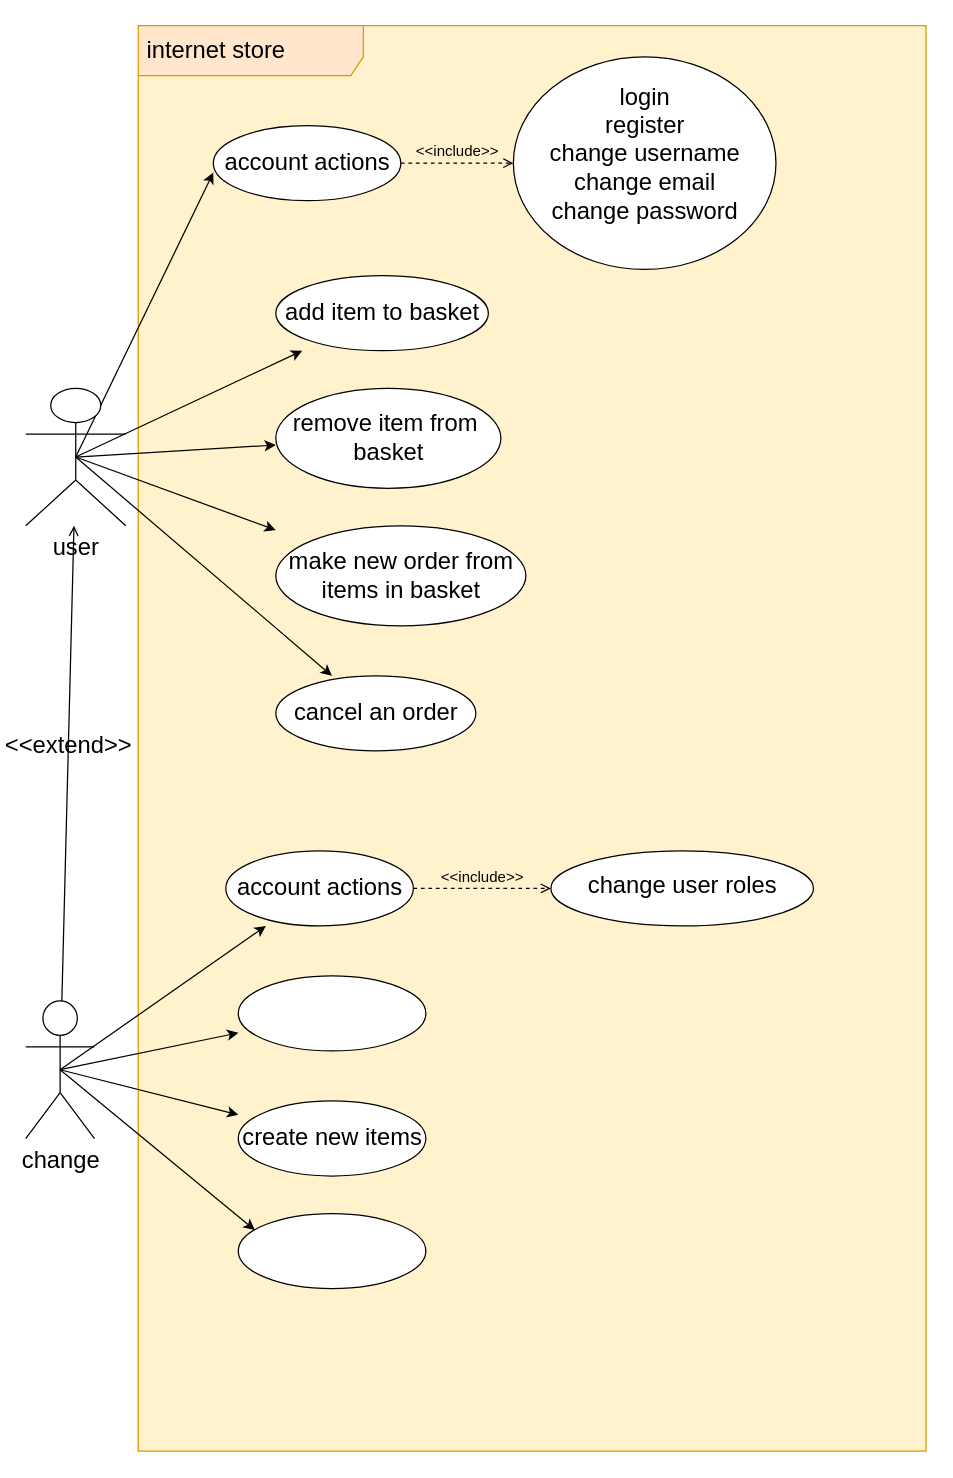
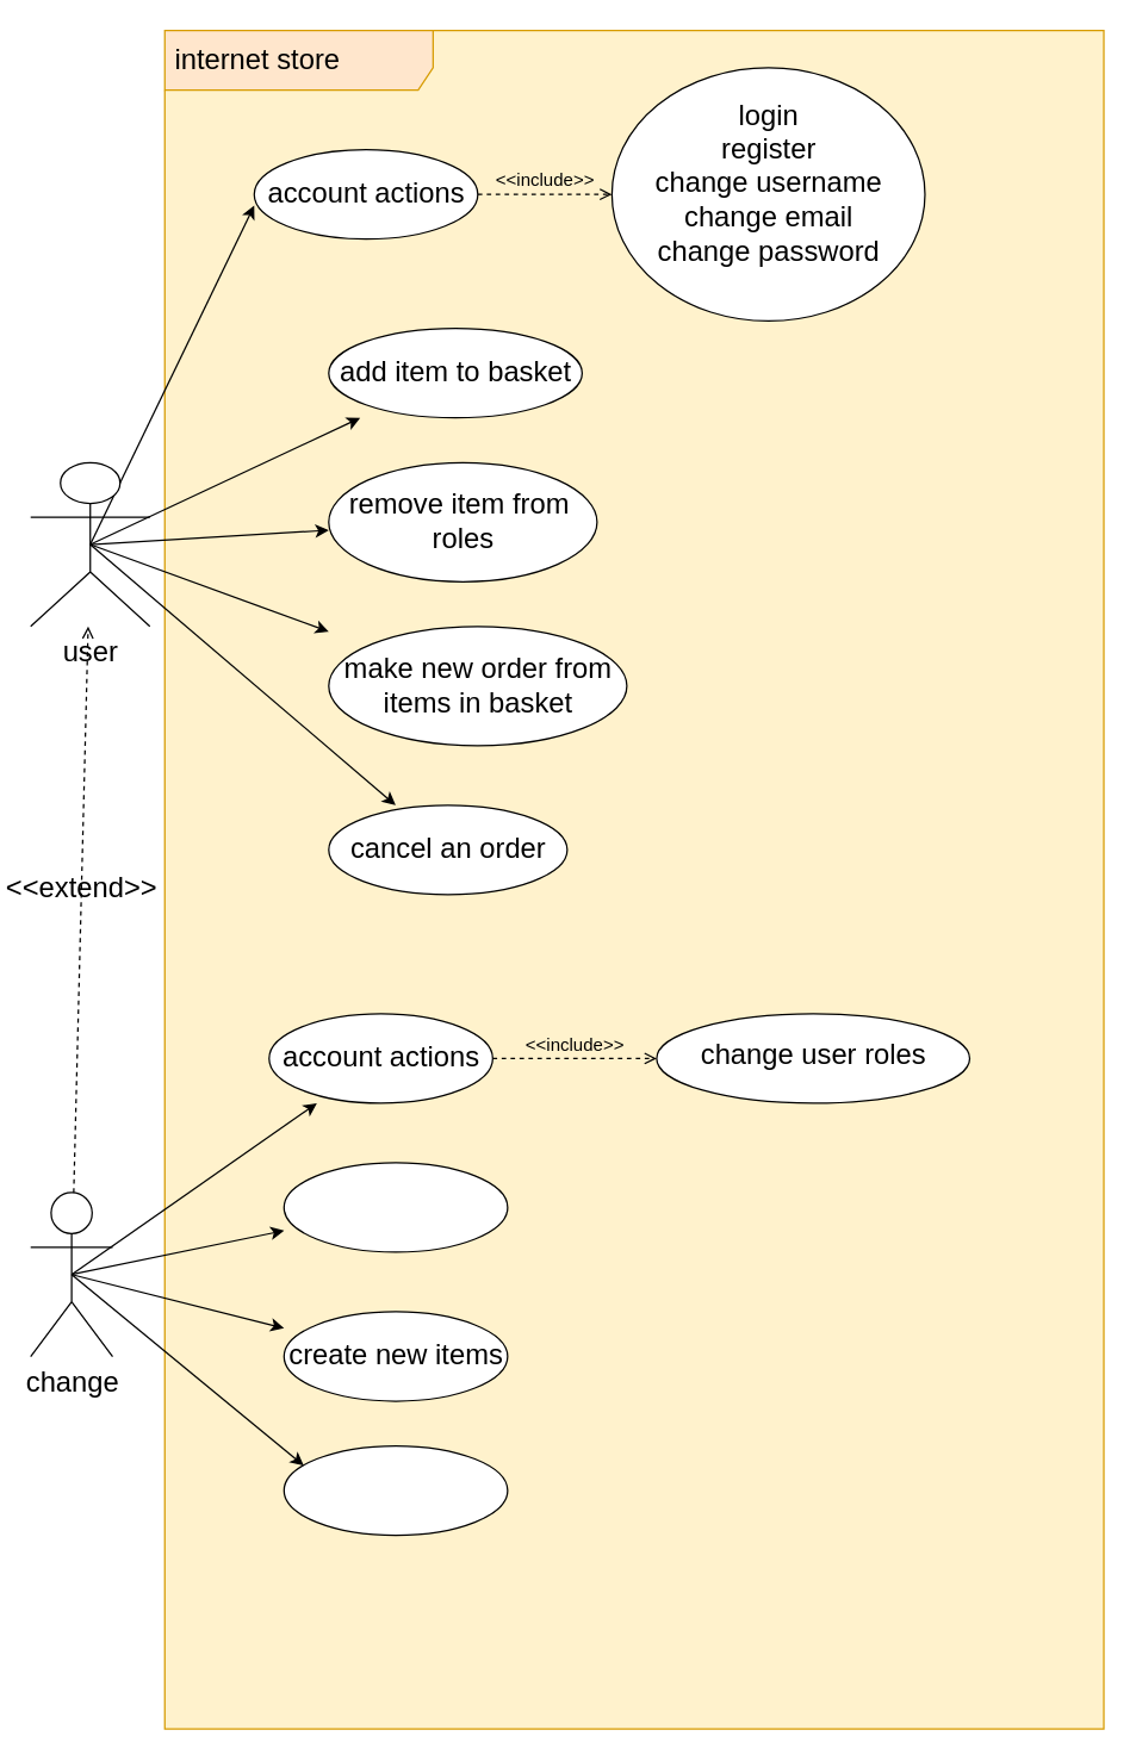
  <mxCell id="0" />
  <mxCell id="1" parent="0" />
  <mxCell id="2" value="internet store" style="shape=umlFrame;whiteSpace=wrap;html=1;width=180;height=40;boundedLbl=1;verticalAlign=middle;align=left;spacingLeft=5;fillColor=#ffe6cc;strokeColor=#d79b00;swimlaneFillColor=#FFF2CC;fontSize=19;" parent="1" vertex="1"><mxGeometry x="110" y="20" width="630" height="1140" as="geometry" /></mxCell>
  <mxCell id="3" style="rounded=0;orthogonalLoop=1;jettySize=auto;html=1;exitX=0.5;exitY=0.5;exitDx=0;exitDy=0;exitPerimeter=0;fontSize=19;entryX=0;entryY=1;entryDx=0;entryDy=0;" parent="1" source="7" target="14" edge="1"><mxGeometry relative="1" as="geometry" /></mxCell>
  <mxCell id="4" style="edgeStyle=none;rounded=0;orthogonalLoop=1;jettySize=auto;html=1;exitX=0.5;exitY=0.5;exitDx=0;exitDy=0;exitPerimeter=0;fontSize=12;" parent="1" source="7" target="19" edge="1"><mxGeometry relative="1" as="geometry" /></mxCell>
  <mxCell id="5" style="edgeStyle=none;rounded=0;orthogonalLoop=1;jettySize=auto;html=1;exitX=0.5;exitY=0.5;exitDx=0;exitDy=0;exitPerimeter=0;fontSize=12;" parent="1" source="7" target="24" edge="1"><mxGeometry relative="1" as="geometry" /></mxCell>
  <mxCell id="6" style="edgeStyle=none;rounded=0;orthogonalLoop=1;jettySize=auto;html=1;exitX=0.5;exitY=0.5;exitDx=0;exitDy=0;exitPerimeter=0;fontSize=12;" parent="1" source="7" target="26" edge="1"><mxGeometry relative="1" as="geometry" /></mxCell>
  <mxCell id="7" value="user" style="shape=umlActor;verticalLabelPosition=bottom;verticalAlign=top;html=1;outlineConnect=0;fontSize=19;" parent="1" vertex="1"><mxGeometry x="20" y="310" width="80" height="110" as="geometry" /></mxCell>
  <mxCell id="8" style="edgeStyle=none;rounded=0;orthogonalLoop=1;jettySize=auto;html=1;exitX=0.5;exitY=0.5;exitDx=0;exitDy=0;exitPerimeter=0;fontSize=12;" parent="1" source="12" target="28" edge="1"><mxGeometry relative="1" as="geometry" /></mxCell>
  <mxCell id="9" style="edgeStyle=none;rounded=0;orthogonalLoop=1;jettySize=auto;html=1;exitX=0.5;exitY=0.5;exitDx=0;exitDy=0;exitPerimeter=0;fontSize=12;" parent="1" source="12" target="33" edge="1"><mxGeometry relative="1" as="geometry" /></mxCell>
  <mxCell id="10" style="edgeStyle=none;rounded=0;orthogonalLoop=1;jettySize=auto;html=1;exitX=0.5;exitY=0.5;exitDx=0;exitDy=0;exitPerimeter=0;fontSize=12;" parent="1" source="12" target="34" edge="1"><mxGeometry relative="1" as="geometry" /></mxCell>
  <mxCell id="11" style="edgeStyle=none;rounded=0;orthogonalLoop=1;jettySize=auto;html=1;exitX=0.5;exitY=0.5;exitDx=0;exitDy=0;exitPerimeter=0;entryX=0.088;entryY=0.221;entryDx=0;entryDy=0;entryPerimeter=0;fontSize=12;" parent="1" source="12" target="36" edge="1"><mxGeometry relative="1" as="geometry" /></mxCell>
  <mxCell id="12" value="change&lt;br style=&quot;font-size: 19px;&quot;&gt;" style="shape=umlActor;verticalLabelPosition=bottom;verticalAlign=top;html=1;outlineConnect=0;fontSize=19;" parent="1" vertex="1"><mxGeometry x="20" y="800" width="55" height="110" as="geometry" /></mxCell>
  <mxCell id="13" value="" style="shape=ellipse;container=1;horizontal=1;horizontalStack=0;resizeParent=1;resizeParentMax=0;resizeLast=0;html=1;dashed=0;collapsible=0;fontSize=19;gradientColor=none;" parent="1" vertex="1"><mxGeometry x="170" y="100" width="150" height="60" as="geometry" /></mxCell>
  <mxCell id="14" value="account actions" style="html=1;strokeColor=none;fillColor=none;align=center;verticalAlign=middle;rotatable=0;fontSize=19;" parent="13" vertex="1"><mxGeometry y="22.5" width="150" height="15" as="geometry" /></mxCell>
- <mxCell id="15" value="&amp;lt;&amp;lt;extend&amp;gt;&amp;gt;" style="html=1;verticalAlign=bottom;labelBackgroundColor=none;endArrow=open;endFill=0;dashed=0;rounded=0;fontSize=19;" parent="1" source="12" target="7" edge="1"><mxGeometry width="160" relative="1" as="geometry"><mxPoint x="0" y="404.23" as="sourcePoint" /><mxPoint x="160" y="404.23" as="targetPoint" /></mxGeometry></mxCell>
+ <mxCell id="15" value="&amp;lt;&amp;lt;extend&amp;gt;&amp;gt;" style="html=1;verticalAlign=bottom;labelBackgroundColor=none;endArrow=open;endFill=0;dashed=1;rounded=0;fontSize=19;" parent="1" source="12" target="7" edge="1"><mxGeometry width="160" relative="1" as="geometry"><mxPoint x="0" y="404.23" as="sourcePoint" /><mxPoint x="160" y="404.23" as="targetPoint" /></mxGeometry></mxCell>
  <mxCell id="16" value="" style="shape=ellipse;container=1;horizontal=1;horizontalStack=0;resizeParent=1;resizeParentMax=0;resizeLast=0;html=1;dashed=0;collapsible=0;fontSize=12;gradientColor=none;" parent="1" vertex="1"><mxGeometry x="410" y="45" width="210" height="170" as="geometry" /></mxCell>
  <mxCell id="17" value="login&lt;br&gt;register&lt;br&gt;change username&lt;br&gt;change email&lt;br&gt;change password" style="html=1;strokeColor=none;fillColor=none;align=center;verticalAlign=middle;rotatable=0;fontSize=19;" parent="16" vertex="1"><mxGeometry y="0.001" width="210.0" height="156.339" as="geometry" /></mxCell>
  <mxCell id="18" value="&amp;lt;&amp;lt;include&amp;gt;&amp;gt;" style="html=1;verticalAlign=bottom;labelBackgroundColor=none;endArrow=open;endFill=0;dashed=1;rounded=0;fontSize=12;" parent="1" source="13" target="16" edge="1"><mxGeometry width="160" relative="1" as="geometry"><mxPoint x="380" y="109.574" as="sourcePoint" /><mxPoint x="500" y="124.894" as="targetPoint" /></mxGeometry></mxCell>
  <mxCell id="19" value="" style="shape=ellipse;container=1;horizontal=1;horizontalStack=0;resizeParent=1;resizeParentMax=0;resizeLast=0;html=1;dashed=0;collapsible=0;fontSize=19;gradientColor=none;" parent="1" vertex="1"><mxGeometry x="220" y="220" width="170" height="60" as="geometry" /></mxCell>
  <mxCell id="20" value="add item to basket" style="html=1;strokeColor=none;fillColor=none;align=center;verticalAlign=middle;rotatable=0;fontSize=19;" parent="19" vertex="1"><mxGeometry y="22.5" width="170" height="15" as="geometry" /></mxCell>
  <mxCell id="21" value="" style="shape=ellipse;container=1;horizontal=1;horizontalStack=0;resizeParent=1;resizeParentMax=0;resizeLast=0;html=1;dashed=0;collapsible=0;fontSize=19;gradientColor=none;" parent="1" vertex="1"><mxGeometry x="220" y="310" width="180" height="80" as="geometry" /></mxCell>
- <mxCell id="22" value="remove item from&amp;nbsp;&lt;br&gt;basket" style="html=1;strokeColor=none;fillColor=none;align=center;verticalAlign=middle;rotatable=0;fontSize=19;" parent="21" vertex="1"><mxGeometry y="30" width="180" height="20" as="geometry" /></mxCell>
+ <mxCell id="22" value="remove item from&amp;nbsp;&lt;br&gt;roles" style="html=1;strokeColor=none;fillColor=none;align=center;verticalAlign=middle;rotatable=0;fontSize=19;" parent="21" vertex="1"><mxGeometry y="30" width="180" height="20" as="geometry" /></mxCell>
  <mxCell id="23" style="edgeStyle=none;rounded=0;orthogonalLoop=1;jettySize=auto;html=1;exitX=0.5;exitY=0.5;exitDx=0;exitDy=0;exitPerimeter=0;fontSize=12;" parent="1" source="7" target="21" edge="1"><mxGeometry relative="1" as="geometry"><mxPoint x="57.5" y="375" as="sourcePoint" /><mxPoint x="247.826" y="290" as="targetPoint" /></mxGeometry></mxCell>
  <mxCell id="24" value="" style="shape=ellipse;container=1;horizontal=1;horizontalStack=0;resizeParent=1;resizeParentMax=0;resizeLast=0;html=1;dashed=0;collapsible=0;fontSize=19;gradientColor=none;" parent="1" vertex="1"><mxGeometry x="220" y="420" width="200" height="80" as="geometry" /></mxCell>
  <mxCell id="25" value="make new order from&lt;br&gt;items in basket" style="html=1;strokeColor=none;fillColor=none;align=center;verticalAlign=middle;rotatable=0;fontSize=19;" parent="24" vertex="1"><mxGeometry y="30" width="200" height="20" as="geometry" /></mxCell>
  <mxCell id="26" value="" style="shape=ellipse;container=1;horizontal=1;horizontalStack=0;resizeParent=1;resizeParentMax=0;resizeLast=0;html=1;dashed=0;collapsible=0;fontSize=19;gradientColor=none;" parent="1" vertex="1"><mxGeometry x="220" y="540" width="160" height="60" as="geometry" /></mxCell>
  <mxCell id="27" value="cancel an order" style="html=1;strokeColor=none;fillColor=none;align=center;verticalAlign=middle;rotatable=0;fontSize=19;" parent="26" vertex="1"><mxGeometry y="22.5" width="160" height="15" as="geometry" /></mxCell>
  <mxCell id="28" value="" style="shape=ellipse;container=1;horizontal=1;horizontalStack=0;resizeParent=1;resizeParentMax=0;resizeLast=0;html=1;dashed=0;collapsible=0;fontSize=19;gradientColor=none;" parent="1" vertex="1"><mxGeometry x="180" y="680" width="150" height="60" as="geometry" /></mxCell>
  <mxCell id="29" value="account actions" style="html=1;strokeColor=none;fillColor=none;align=center;verticalAlign=middle;rotatable=0;fontSize=19;" parent="28" vertex="1"><mxGeometry y="22.5" width="150" height="15" as="geometry" /></mxCell>
  <mxCell id="30" value="" style="shape=ellipse;container=1;horizontal=1;horizontalStack=0;resizeParent=1;resizeParentMax=0;resizeLast=0;html=1;dashed=0;collapsible=0;fontSize=12;gradientColor=none;" parent="1" vertex="1"><mxGeometry x="440" y="680" width="210" height="60" as="geometry" /></mxCell>
  <mxCell id="31" value="change user roles" style="html=1;strokeColor=none;fillColor=none;align=center;verticalAlign=middle;rotatable=0;fontSize=19;" parent="30" vertex="1"><mxGeometry y="0.0" width="210.0" height="55.179" as="geometry" /></mxCell>
  <mxCell id="32" value="&amp;lt;&amp;lt;include&amp;gt;&amp;gt;" style="html=1;verticalAlign=bottom;labelBackgroundColor=none;endArrow=open;endFill=0;dashed=1;rounded=0;fontSize=12;" parent="1" source="28" target="30" edge="1"><mxGeometry width="160" relative="1" as="geometry"><mxPoint x="390" y="689.574" as="sourcePoint" /><mxPoint x="510" y="704.894" as="targetPoint" /></mxGeometry></mxCell>
  <mxCell id="33" value="" style="shape=ellipse;container=1;horizontal=1;horizontalStack=0;resizeParent=1;resizeParentMax=0;resizeLast=0;html=1;dashed=0;collapsible=0;fontSize=19;gradientColor=none;" parent="1" vertex="1"><mxGeometry x="190" y="780" width="150" height="60" as="geometry" /></mxCell>
  <mxCell id="34" value="" style="shape=ellipse;container=1;horizontal=1;horizontalStack=0;resizeParent=1;resizeParentMax=0;resizeLast=0;html=1;dashed=0;collapsible=0;fontSize=19;gradientColor=none;" parent="1" vertex="1"><mxGeometry x="190" y="880" width="150" height="60" as="geometry" /></mxCell>
  <mxCell id="35" value="create new items" style="html=1;strokeColor=none;fillColor=none;align=center;verticalAlign=middle;rotatable=0;fontSize=19;" parent="34" vertex="1"><mxGeometry y="22.5" width="150" height="15" as="geometry" /></mxCell>
  <mxCell id="36" value="" style="shape=ellipse;container=1;horizontal=1;horizontalStack=0;resizeParent=1;resizeParentMax=0;resizeLast=0;html=1;dashed=0;collapsible=0;fontSize=19;gradientColor=none;" parent="1" vertex="1"><mxGeometry x="190" y="970" width="150" height="60" as="geometry" /></mxCell>
